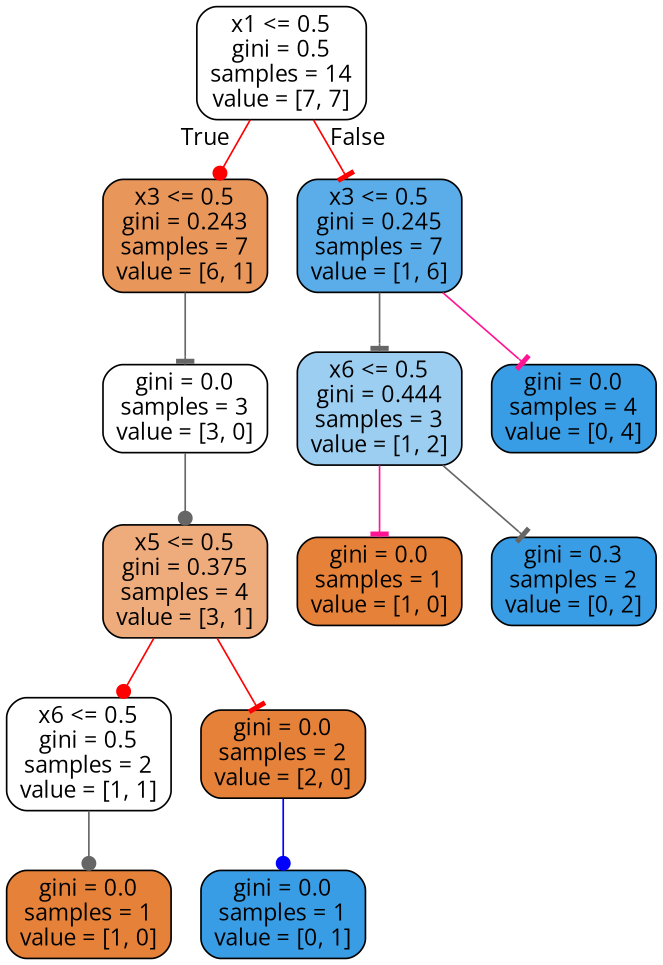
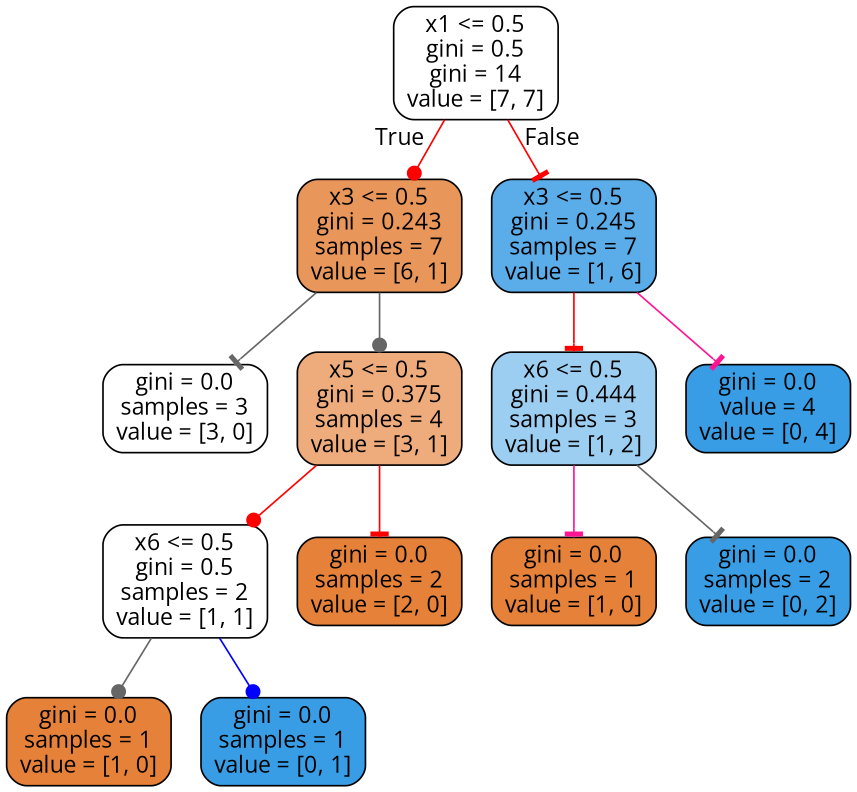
  digraph {
    fontname="Open Sans"
    node [color=black fillcolor="#ffffff" fontname="Open Sans" shape=box style="filled, rounded"]
    edge [arrowhead=tee color=gray40 fontname="Open Sans"]
-   n1 [label="x1 <= 0.5\ngini = 0.5\nsamples = 14\nvalue = [7, 7]"]
+   n1 [label="x1 <= 0.5\ngini = 0.5\ngini = 14\nvalue = [7, 7]"]
    n2 [fillcolor="#e9965a" label="x3 <= 0.5\ngini = 0.243\nsamples = 7\nvalue = [6, 1]"]
    n3 [fillcolor="#5aade9" label="x3 <= 0.5\ngini = 0.245\nsamples = 7\nvalue = [1, 6]"]
    n4 [label="gini = 0.0\nsamples = 3\nvalue = [3, 0]"]
    n5 [fillcolor="#eeab7b" label="x5 <= 0.5\ngini = 0.375\nsamples = 4\nvalue = [3, 1]"]
    n6 [fillcolor="#9ccef2" label="x6 <= 0.5\ngini = 0.444\nsamples = 3\nvalue = [1, 2]"]
-   n7 [fillcolor="#399de5" label="gini = 0.0\nsamples = 4\nvalue = [0, 4]"]
+   n7 [fillcolor="#399de5" label="gini = 0.0\nvalue = 4\nvalue = [0, 4]"]
    n8 [label="x6 <= 0.5\ngini = 0.5\nsamples = 2\nvalue = [1, 1]"]
    n9 [fillcolor="#e58139" label="gini = 0.0\nsamples = 2\nvalue = [2, 0]"]
    n10 [fillcolor="#e58139" label="gini = 0.0\nsamples = 1\nvalue = [1, 0]"]
    n11 [fillcolor="#399de5" label="gini = 0.0\nsamples = 1\nvalue = [0, 1]"]
    n12 [fillcolor="#e58139" label="gini = 0.0\nsamples = 1\nvalue = [1, 0]"]
-   n13 [fillcolor="#399de5" label="gini = 0.3\nsamples = 2\nvalue = [0, 2]"]
+   n13 [fillcolor="#399de5" label="gini = 0.0\nsamples = 2\nvalue = [0, 2]"]
    n1 -> n2 [arrowhead=dot color=red headlabel=True labelangle=45 labeldistance=2.5]
    n1 -> n3 [color=red headlabel=False labelangle=-45 labeldistance=2.5]
    n2 -> n4
-   n4 -> n5 [arrowhead=dot]
-   n3 -> n6
+   n2 -> n5 [arrowhead=dot]
+   n3 -> n6 [color=red]
    n3 -> n7 [color=deeppink]
    n5 -> n8 [arrowhead=dot color=red]
    n5 -> n9 [color=red]
    n6 -> n12 [color=deeppink]
    n6 -> n13
    n8 -> n10 [arrowhead=dot]
-   n9 -> n11 [arrowhead=dot color=blue]
+   n8 -> n11 [arrowhead=dot color=blue]
  }
